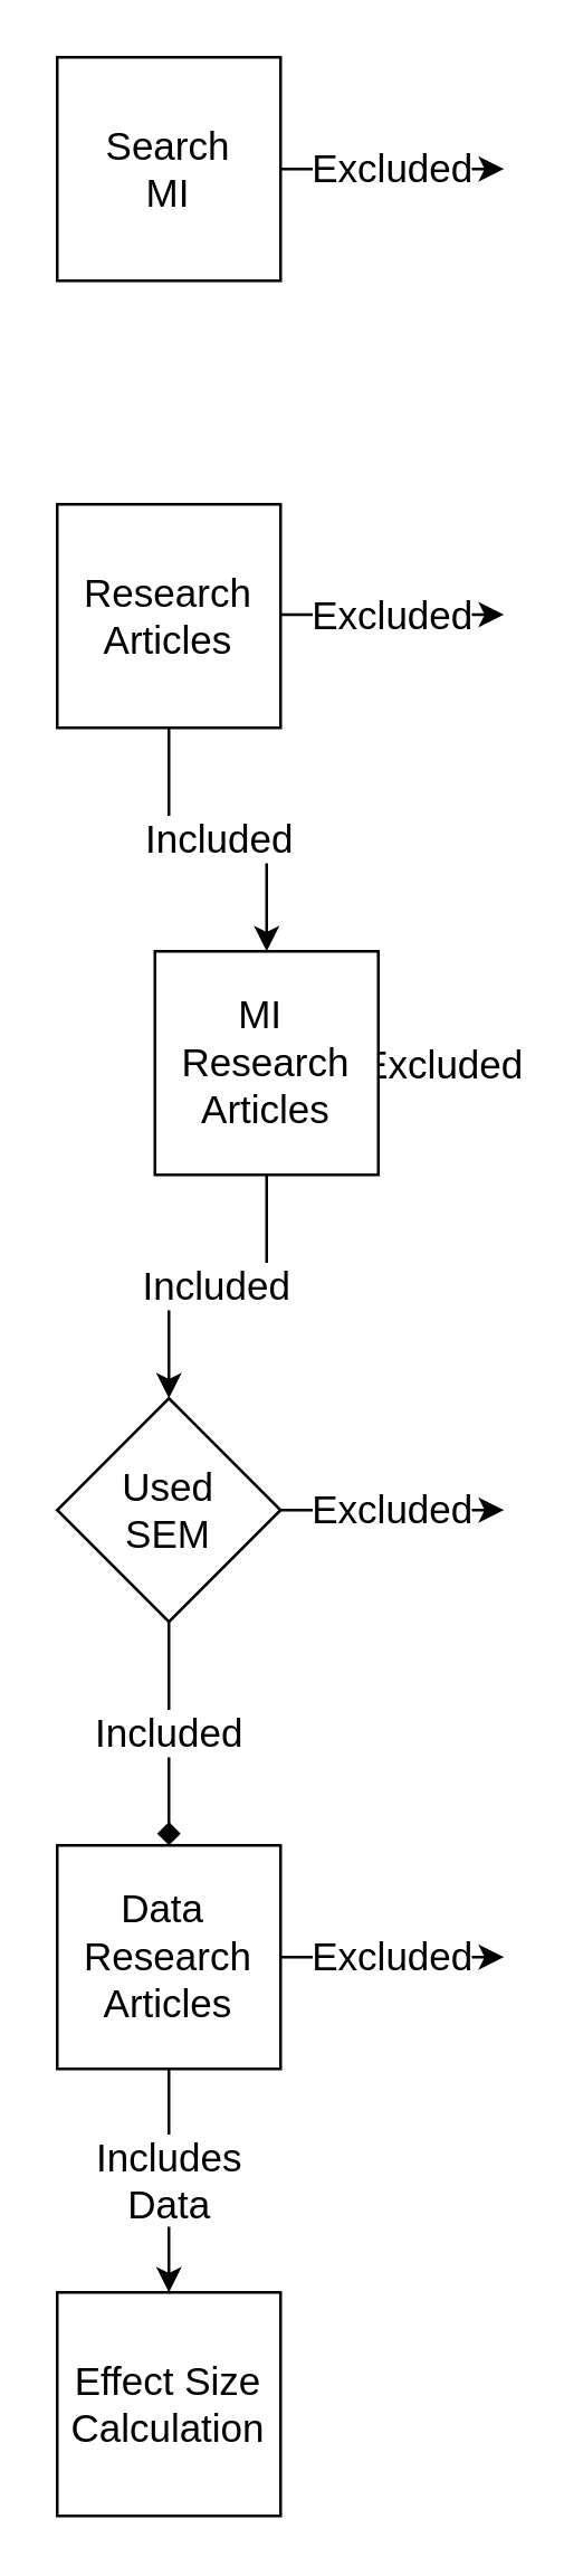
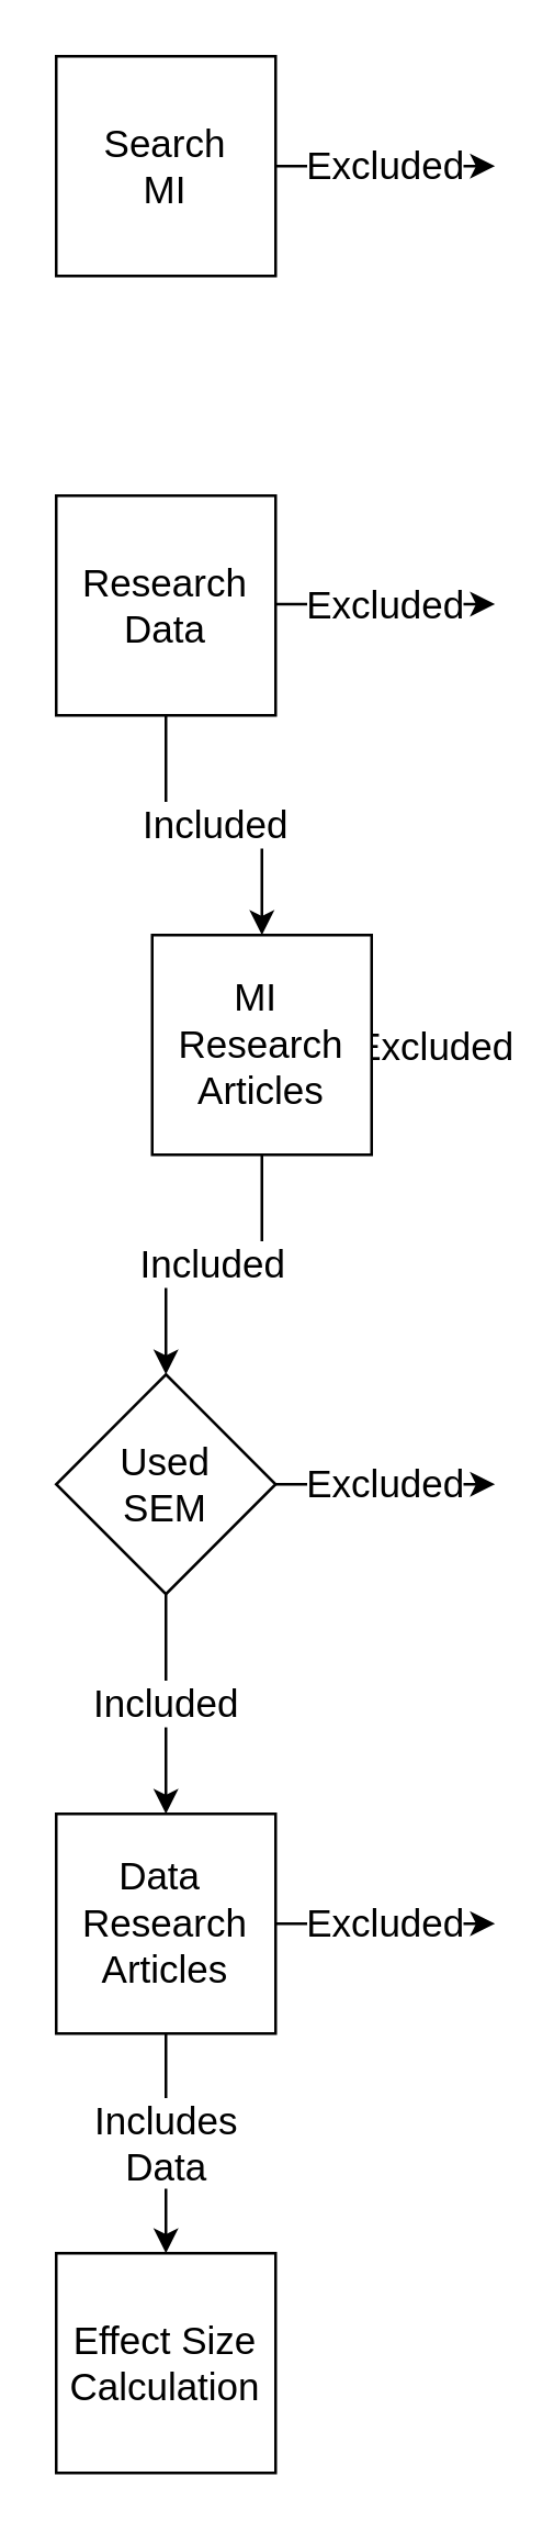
  <mxCell id="0" />
  <mxCell id="1" parent="0" />
  <mxCell id="2" value="Excluded" style="edgeStyle=orthogonalEdgeStyle;rounded=0;orthogonalLoop=1;jettySize=auto;html=1;fontSize=14;" parent="1" source="3" edge="1"><mxGeometry relative="1" as="geometry"><mxPoint x="180" y="60" as="targetPoint" /></mxGeometry></mxCell>
  <mxCell id="3" value="Search&lt;div style=&quot;font-size: 14px;&quot;&gt;MI&lt;/div&gt;" style="whiteSpace=wrap;html=1;aspect=fixed;fontSize=14;" parent="1" vertex="1"><mxGeometry x="20" y="20" width="80" height="80" as="geometry" /></mxCell>
  <mxCell id="4" value="Included" style="edgeStyle=orthogonalEdgeStyle;rounded=0;orthogonalLoop=1;jettySize=auto;html=1;fontSize=14;" parent="1" source="5" target="9" edge="1"><mxGeometry relative="1" as="geometry" /></mxCell>
- <mxCell id="5" value="Research&lt;br style=&quot;font-size: 14px;&quot;&gt;Articles" style="whiteSpace=wrap;html=1;aspect=fixed;fontSize=14;" parent="1" vertex="1"><mxGeometry x="20" y="180" width="80" height="80" as="geometry" /></mxCell>
+ <mxCell id="5" value="Research&lt;br style=&quot;font-size: 14px;&quot;&gt;Data" style="whiteSpace=wrap;html=1;aspect=fixed;fontSize=14;" parent="1" vertex="1"><mxGeometry x="20" y="180" width="80" height="80" as="geometry" /></mxCell>
  <mxCell id="6" value="Excluded" style="edgeStyle=orthogonalEdgeStyle;rounded=0;orthogonalLoop=1;jettySize=auto;html=1;fontSize=14;" parent="1" edge="1"><mxGeometry relative="1" as="geometry"><mxPoint x="100" y="219.5" as="sourcePoint" /><mxPoint x="180" y="219.5" as="targetPoint" /></mxGeometry></mxCell>
  <mxCell id="7" value="Excluded" style="edgeStyle=orthogonalEdgeStyle;rounded=0;orthogonalLoop=1;jettySize=auto;html=1;fontSize=14;" parent="1" source="9" edge="1"><mxGeometry relative="1" as="geometry"><mxPoint x="180" y="380" as="targetPoint" /></mxGeometry></mxCell>
  <mxCell id="8" value="Included" style="edgeStyle=orthogonalEdgeStyle;rounded=0;orthogonalLoop=1;jettySize=auto;html=1;fontSize=14;" parent="1" source="9" target="12" edge="1"><mxGeometry relative="1" as="geometry" /></mxCell>
  <mxCell id="9" value="MI&amp;nbsp;&lt;br style=&quot;font-size: 14px;&quot;&gt;Research&lt;br style=&quot;font-size: 14px;&quot;&gt;Articles" style="whiteSpace=wrap;html=1;aspect=fixed;fontSize=14;" parent="1" vertex="1"><mxGeometry x="55" y="340" width="80" height="80" as="geometry" /></mxCell>
  <mxCell id="10" value="Excluded" style="edgeStyle=orthogonalEdgeStyle;rounded=0;orthogonalLoop=1;jettySize=auto;html=1;fontSize=14;" parent="1" source="12" edge="1"><mxGeometry relative="1" as="geometry"><mxPoint x="180" y="540" as="targetPoint" /></mxGeometry></mxCell>
- <mxCell id="11" value="Included" style="edgeStyle=orthogonalEdgeStyle;rounded=0;orthogonalLoop=1;jettySize=auto;html=1;fontSize=14;endArrow=diamond;" parent="1" source="12" target="15" edge="1"><mxGeometry relative="1" as="geometry" /></mxCell>
+ <mxCell id="11" value="Included" style="edgeStyle=orthogonalEdgeStyle;rounded=0;orthogonalLoop=1;jettySize=auto;html=1;fontSize=14;" parent="1" source="12" target="15" edge="1"><mxGeometry relative="1" as="geometry" /></mxCell>
  <mxCell id="12" value="Used&lt;div style=&quot;font-size: 14px;&quot;&gt;SEM&lt;/div&gt;" style="rhombus;whiteSpace=wrap;html=1;aspect=fixed;fontSize=14;" parent="1" vertex="1"><mxGeometry x="20" y="500" width="80" height="80" as="geometry" /></mxCell>
  <mxCell id="13" value="Excluded" style="edgeStyle=orthogonalEdgeStyle;rounded=0;orthogonalLoop=1;jettySize=auto;html=1;fontSize=14;" parent="1" source="15" edge="1"><mxGeometry relative="1" as="geometry"><mxPoint x="180" y="700" as="targetPoint" /></mxGeometry></mxCell>
  <mxCell id="14" value="Includes&lt;div style=&quot;font-size: 14px;&quot;&gt;Data&lt;/div&gt;" style="edgeStyle=orthogonalEdgeStyle;rounded=0;orthogonalLoop=1;jettySize=auto;html=1;fontSize=14;" edge="1" parent="1" source="15" target="16"><mxGeometry relative="1" as="geometry" /></mxCell>
  <mxCell id="15" value="Data&amp;nbsp;&lt;br style=&quot;font-size: 14px;&quot;&gt;Research&lt;br style=&quot;font-size: 14px;&quot;&gt;Articles" style="whiteSpace=wrap;html=1;aspect=fixed;fontSize=14;" parent="1" vertex="1"><mxGeometry x="20" y="660" width="80" height="80" as="geometry" /></mxCell>
  <mxCell id="16" value="Effect Size&lt;div style=&quot;font-size: 14px;&quot;&gt;Calculation&lt;/div&gt;" style="whiteSpace=wrap;html=1;aspect=fixed;fontSize=14;" vertex="1" parent="1"><mxGeometry x="20" y="820" width="80" height="80" as="geometry" /></mxCell>
